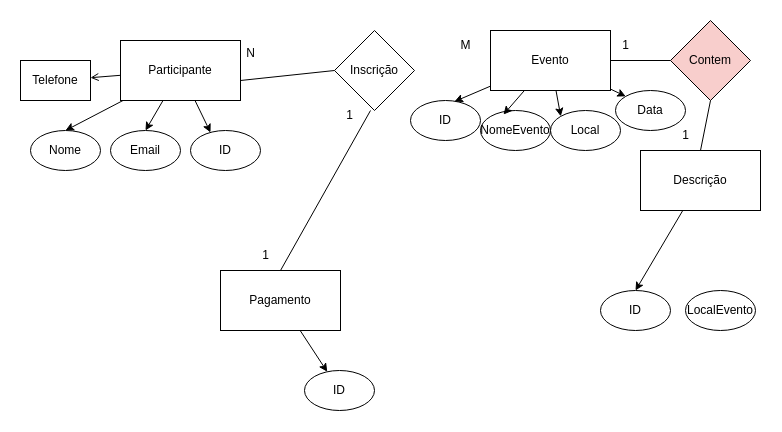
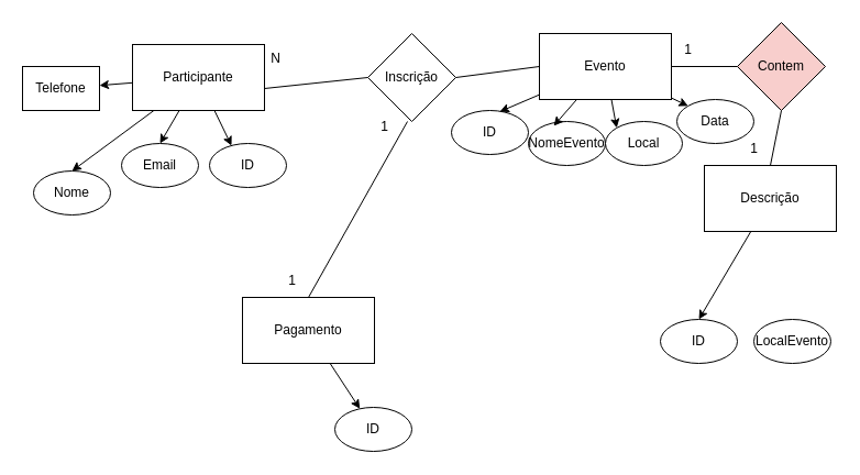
  <mxCell id="0" />
  <mxCell id="1" parent="0" />
  <mxCell id="2" style="edgeStyle=none;html=1;entryX=0.5;entryY=0;entryDx=0;entryDy=0;" edge="1" parent="1" source="5" target="13"><mxGeometry relative="1" as="geometry" /></mxCell>
  <mxCell id="3" style="edgeStyle=none;html=1;entryX=0.5;entryY=0;entryDx=0;entryDy=0;" edge="1" parent="1" source="5" target="14"><mxGeometry relative="1" as="geometry" /></mxCell>
- <mxCell id="4" style="edgeStyle=none;html=1;endArrow=open;" edge="1" parent="1" source="5" target="37"><mxGeometry relative="1" as="geometry" /></mxCell>
+ <mxCell id="4" style="edgeStyle=none;html=1;" edge="1" parent="1" source="5" target="37"><mxGeometry relative="1" as="geometry" /></mxCell>
  <mxCell id="5" value="Participante" style="rounded=0;whiteSpace=wrap;html=1;" vertex="1" parent="1"><mxGeometry x="120" y="40" width="120" height="60" as="geometry" /></mxCell>
  <mxCell id="6" style="edgeStyle=none;html=1;entryX=0;entryY=0;entryDx=0;entryDy=0;" edge="1" parent="1" source="8" target="38"><mxGeometry relative="1" as="geometry" /></mxCell>
  <mxCell id="7" style="edgeStyle=none;html=1;entryX=0;entryY=0;entryDx=0;entryDy=0;" edge="1" parent="1" source="8" target="39"><mxGeometry relative="1" as="geometry" /></mxCell>
  <mxCell id="8" value="Evento" style="rounded=0;whiteSpace=wrap;html=1;" vertex="1" parent="1"><mxGeometry x="490" y="30" width="120" height="60" as="geometry" /></mxCell>
  <mxCell id="9" style="edgeStyle=none;html=1;entryX=0.5;entryY=0;entryDx=0;entryDy=0;" edge="1" parent="1" source="10" target="20"><mxGeometry relative="1" as="geometry" /></mxCell>
  <mxCell id="10" value="Descrição" style="rounded=0;whiteSpace=wrap;html=1;" vertex="1" parent="1"><mxGeometry x="640" y="150" width="120" height="60" as="geometry" /></mxCell>
  <mxCell id="11" style="edgeStyle=none;html=1;" edge="1" parent="1" source="12" target="17"><mxGeometry relative="1" as="geometry" /></mxCell>
  <mxCell id="12" value="Pagamento" style="rounded=0;whiteSpace=wrap;html=1;" vertex="1" parent="1"><mxGeometry x="220" y="270" width="120" height="60" as="geometry" /></mxCell>
- <mxCell id="13" value="Nome" style="ellipse;whiteSpace=wrap;html=1;" vertex="1" parent="1"><mxGeometry x="30" y="130" width="70" height="40" as="geometry" /></mxCell>
+ <mxCell id="13" value="Nome" style="ellipse;whiteSpace=wrap;html=1;" vertex="1" parent="1"><mxGeometry x="30" y="155" width="70" height="40" as="geometry" /></mxCell>
  <mxCell id="14" value="Email" style="ellipse;whiteSpace=wrap;html=1;" vertex="1" parent="1"><mxGeometry x="110" y="130" width="70" height="40" as="geometry" /></mxCell>
  <mxCell id="15" value="ID" style="ellipse;whiteSpace=wrap;html=1;" vertex="1" parent="1"><mxGeometry x="190" y="130" width="70" height="40" as="geometry" /></mxCell>
  <mxCell id="16" style="edgeStyle=none;html=1;entryX=0.286;entryY=0.05;entryDx=0;entryDy=0;entryPerimeter=0;" edge="1" parent="1" source="5" target="15"><mxGeometry relative="1" as="geometry" /></mxCell>
  <mxCell id="17" value="ID" style="ellipse;whiteSpace=wrap;html=1;" vertex="1" parent="1"><mxGeometry x="304" y="370" width="70" height="40" as="geometry" /></mxCell>
  <mxCell id="18" value="ID" style="ellipse;whiteSpace=wrap;html=1;" vertex="1" parent="1"><mxGeometry x="410" y="100" width="70" height="40" as="geometry" /></mxCell>
  <mxCell id="19" style="edgeStyle=none;html=1;entryX=0.629;entryY=0.025;entryDx=0;entryDy=0;entryPerimeter=0;" edge="1" parent="1" source="8" target="18"><mxGeometry relative="1" as="geometry" /></mxCell>
  <mxCell id="20" value="ID" style="ellipse;whiteSpace=wrap;html=1;" vertex="1" parent="1"><mxGeometry x="600" y="290" width="70" height="40" as="geometry" /></mxCell>
  <mxCell id="21" value="LocalEvento" style="ellipse;whiteSpace=wrap;html=1;" vertex="1" parent="1"><mxGeometry x="685" y="290" width="70" height="40" as="geometry" /></mxCell>
  <mxCell id="22" value="NomeEvento" style="ellipse;whiteSpace=wrap;html=1;" vertex="1" parent="1"><mxGeometry x="480" y="110" width="70" height="40" as="geometry" /></mxCell>
  <mxCell id="23" style="edgeStyle=none;html=1;entryX=0.329;entryY=0.1;entryDx=0;entryDy=0;entryPerimeter=0;" edge="1" parent="1" source="8" target="22"><mxGeometry relative="1" as="geometry" /></mxCell>
  <mxCell id="24" value="Inscrição" style="rhombus;whiteSpace=wrap;html=1;" vertex="1" parent="1"><mxGeometry x="334" y="30" width="80" height="80" as="geometry" /></mxCell>
  <mxCell id="25" value="" style="endArrow=none;html=1;entryX=0;entryY=0.5;entryDx=0;entryDy=0;" edge="1" parent="1" target="24"><mxGeometry width="50" height="50" relative="1" as="geometry"><mxPoint x="240" y="80" as="sourcePoint" /><mxPoint x="290" y="30" as="targetPoint" /></mxGeometry></mxCell>
+ <mxCell id="26" value="" style="endArrow=none;html=1;exitX=1;exitY=0.5;exitDx=0;exitDy=0;entryX=0;entryY=0.5;entryDx=0;entryDy=0;" edge="1" parent="1" source="24" target="8"><mxGeometry width="50" height="50" relative="1" as="geometry"><mxPoint x="470" y="120" as="sourcePoint" /><mxPoint x="520" y="70" as="targetPoint" /></mxGeometry></mxCell>
  <mxCell id="27" value="" style="endArrow=none;html=1;exitX=0.5;exitY=0;exitDx=0;exitDy=0;" edge="1" parent="1" source="12"><mxGeometry width="50" height="50" relative="1" as="geometry"><mxPoint x="320" y="160" as="sourcePoint" /><mxPoint x="370" y="110" as="targetPoint" /></mxGeometry></mxCell>
  <mxCell id="28" value="Contem" style="rhombus;whiteSpace=wrap;html=1;fillColor=#f8cecc;" vertex="1" parent="1"><mxGeometry x="670" y="20" width="80" height="80" as="geometry" /></mxCell>
  <mxCell id="29" value="" style="endArrow=none;html=1;exitX=0.5;exitY=0;exitDx=0;exitDy=0;entryX=0.5;entryY=1;entryDx=0;entryDy=0;" edge="1" parent="1" source="10" target="28"><mxGeometry width="50" height="50" relative="1" as="geometry"><mxPoint x="640" y="150" as="sourcePoint" /><mxPoint x="690" y="100" as="targetPoint" /></mxGeometry></mxCell>
  <mxCell id="30" value="" style="endArrow=none;html=1;exitX=0;exitY=0.5;exitDx=0;exitDy=0;" edge="1" parent="1" source="28"><mxGeometry width="50" height="50" relative="1" as="geometry"><mxPoint x="560" y="110" as="sourcePoint" /><mxPoint x="610" y="60" as="targetPoint" /></mxGeometry></mxCell>
  <mxCell id="31" value="N" style="text;html=1;align=center;verticalAlign=middle;resizable=0;points=[];autosize=1;strokeColor=none;fillColor=none;" vertex="1" parent="1"><mxGeometry x="235" y="38" width="30" height="30" as="geometry" /></mxCell>
- <mxCell id="32" value="M" style="text;html=1;align=center;verticalAlign=middle;resizable=0;points=[];autosize=1;strokeColor=none;fillColor=none;" vertex="1" parent="1"><mxGeometry x="450" y="30" width="30" height="30" as="geometry" /></mxCell>
  <mxCell id="33" value="1" style="text;html=1;align=center;verticalAlign=middle;resizable=0;points=[];autosize=1;strokeColor=none;fillColor=none;" vertex="1" parent="1"><mxGeometry x="250" y="240" width="30" height="30" as="geometry" /></mxCell>
  <mxCell id="34" value="1" style="text;html=1;align=center;verticalAlign=middle;resizable=0;points=[];autosize=1;strokeColor=none;fillColor=none;" vertex="1" parent="1"><mxGeometry x="334" y="100" width="30" height="30" as="geometry" /></mxCell>
  <mxCell id="35" value="1" style="text;html=1;align=center;verticalAlign=middle;resizable=0;points=[];autosize=1;strokeColor=none;fillColor=none;" vertex="1" parent="1"><mxGeometry x="610" y="30" width="30" height="30" as="geometry" /></mxCell>
  <mxCell id="36" value="1" style="text;html=1;align=center;verticalAlign=middle;resizable=0;points=[];autosize=1;strokeColor=none;fillColor=none;" vertex="1" parent="1"><mxGeometry x="670" y="120" width="30" height="30" as="geometry" /></mxCell>
  <mxCell id="37" value="Telefone" style="whiteSpace=wrap;html=1;rounded=0;" vertex="1" parent="1"><mxGeometry x="20" y="60" width="70" height="40" as="geometry" /></mxCell>
  <mxCell id="38" value="Local" style="ellipse;whiteSpace=wrap;html=1;" vertex="1" parent="1"><mxGeometry x="550" y="110" width="70" height="40" as="geometry" /></mxCell>
  <mxCell id="39" value="Data" style="ellipse;whiteSpace=wrap;html=1;" vertex="1" parent="1"><mxGeometry x="615" y="90" width="70" height="40" as="geometry" /></mxCell>
